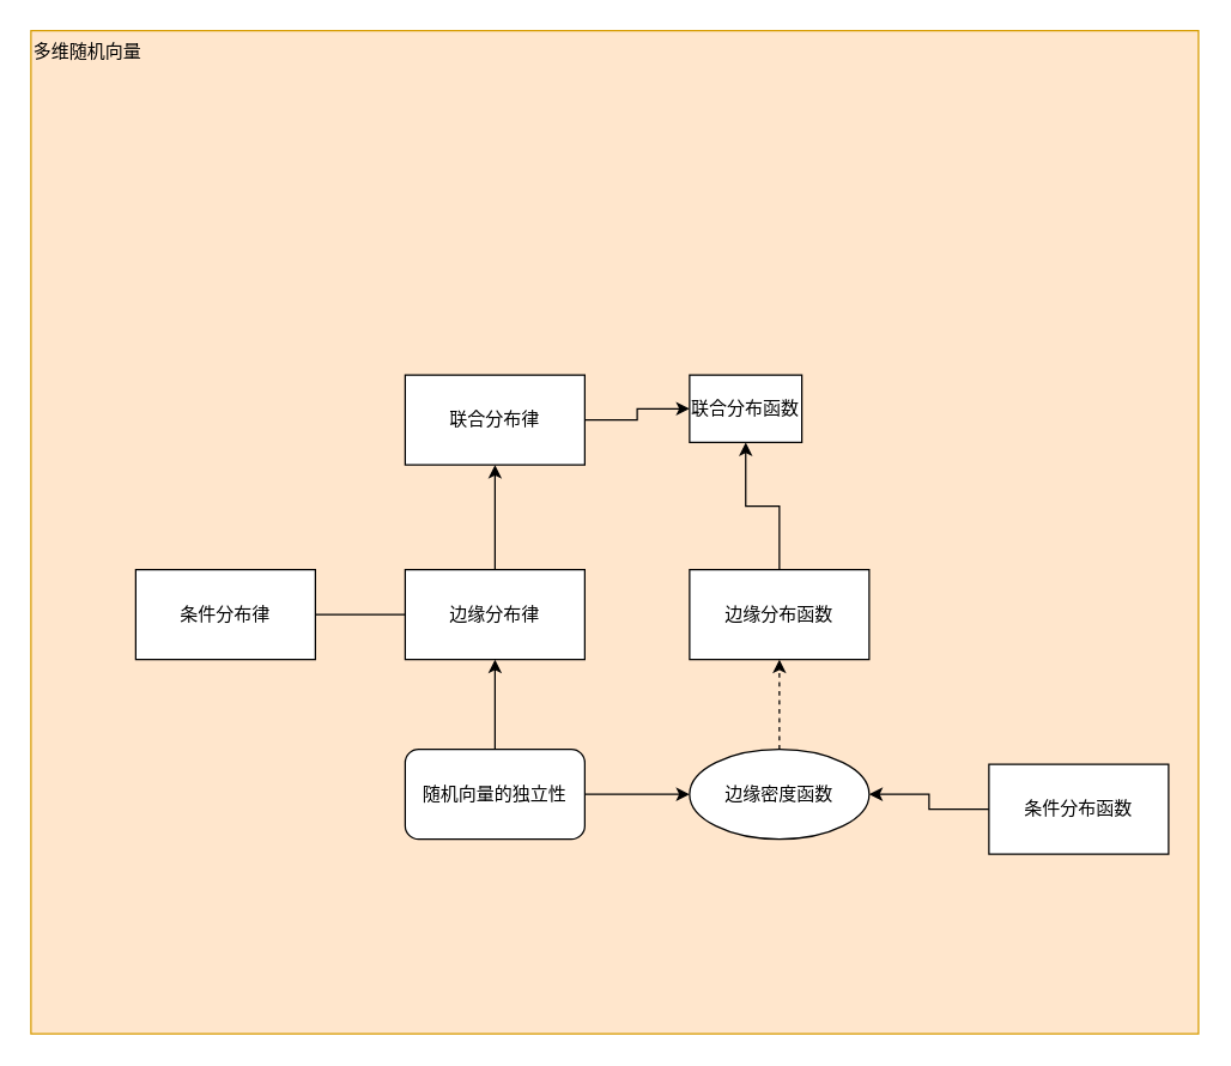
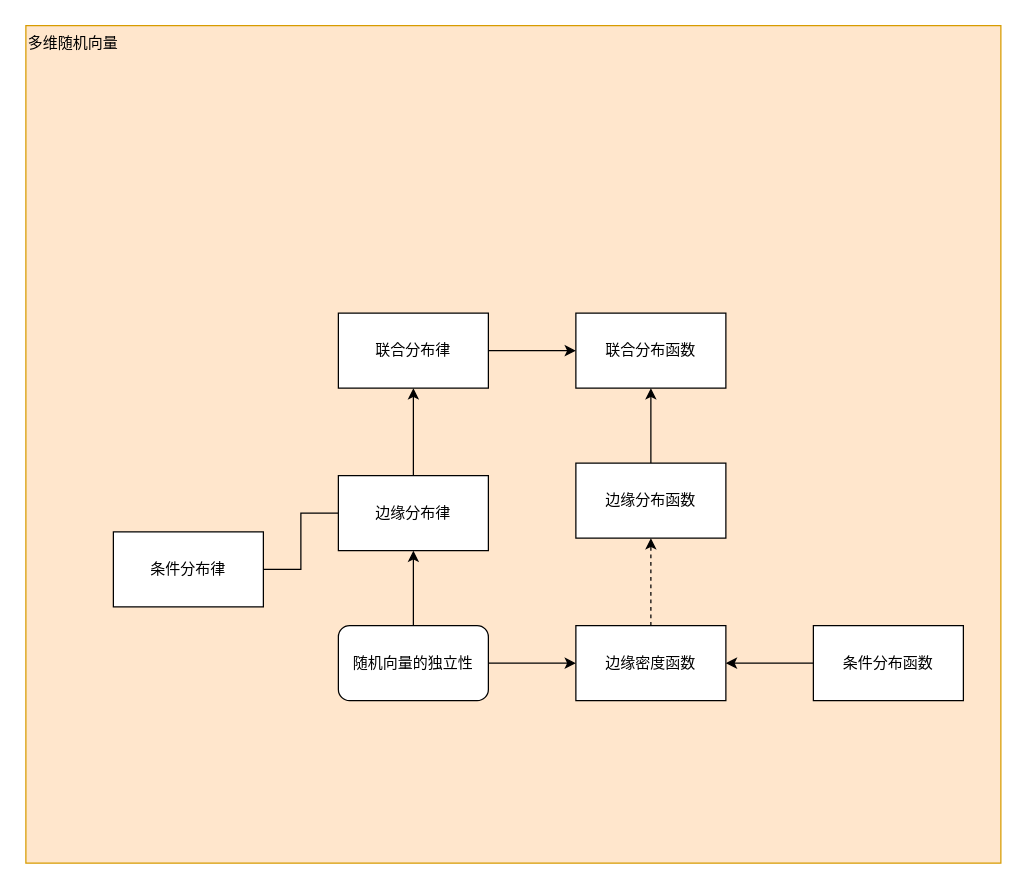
  <mxCell id="0" />
  <mxCell id="1" parent="0" />
  <mxCell id="2" value="多维随机向量" style="rounded=0;whiteSpace=wrap;html=1;fillColor=#ffe6cc;strokeColor=#d79b00;verticalAlign=top;align=left;" vertex="1" parent="1"><mxGeometry x="20" y="20" width="780" height="670" as="geometry" /></mxCell>
- <mxCell id="3" value="联合分布函数" style="rounded=0;whiteSpace=wrap;html=1;" vertex="1" parent="1"><mxGeometry x="460" y="250" width="75" height="45" as="geometry" /></mxCell>
+ <mxCell id="3" value="联合分布函数" style="rounded=0;whiteSpace=wrap;html=1;" vertex="1" parent="1"><mxGeometry x="460" y="250" width="120" height="60" as="geometry" /></mxCell>
  <mxCell id="4" style="edgeStyle=orthogonalEdgeStyle;rounded=0;orthogonalLoop=1;jettySize=auto;html=1;" edge="1" parent="1" source="5" target="3"><mxGeometry relative="1" as="geometry" /></mxCell>
- <mxCell id="5" value="边缘分布函数" style="rounded=0;whiteSpace=wrap;html=1;" vertex="1" parent="1"><mxGeometry x="460" y="380" width="120" height="60" as="geometry" /></mxCell>
+ <mxCell id="5" value="边缘分布函数" style="rounded=0;whiteSpace=wrap;html=1;" vertex="1" parent="1"><mxGeometry x="460" y="370" width="120" height="60" as="geometry" /></mxCell>
  <mxCell id="6" style="edgeStyle=orthogonalEdgeStyle;rounded=0;orthogonalLoop=1;jettySize=auto;html=1;dashed=1;" edge="1" parent="1" source="7" target="5"><mxGeometry relative="1" as="geometry" /></mxCell>
- <mxCell id="7" value="边缘密度函数" style="ellipse;whiteSpace=wrap;html=1;" vertex="1" parent="1"><mxGeometry x="460" y="500" width="120" height="60" as="geometry" /></mxCell>
+ <mxCell id="7" value="边缘密度函数" style="rounded=0;whiteSpace=wrap;html=1;" vertex="1" parent="1"><mxGeometry x="460" y="500" width="120" height="60" as="geometry" /></mxCell>
  <mxCell id="8" style="edgeStyle=orthogonalEdgeStyle;rounded=0;orthogonalLoop=1;jettySize=auto;html=1;" edge="1" parent="1" source="9" target="11"><mxGeometry relative="1" as="geometry" /></mxCell>
  <mxCell id="9" value="边缘分布律" style="rounded=0;whiteSpace=wrap;html=1;" vertex="1" parent="1"><mxGeometry x="270" y="380" width="120" height="60" as="geometry" /></mxCell>
  <mxCell id="10" style="edgeStyle=orthogonalEdgeStyle;rounded=0;orthogonalLoop=1;jettySize=auto;html=1;entryX=0;entryY=0.5;entryDx=0;entryDy=0;" edge="1" parent="1" source="11" target="3"><mxGeometry relative="1" as="geometry" /></mxCell>
  <mxCell id="11" value="联合分布律" style="rounded=0;whiteSpace=wrap;html=1;" vertex="1" parent="1"><mxGeometry x="270" y="250" width="120" height="60" as="geometry" /></mxCell>
  <mxCell id="12" style="edgeStyle=orthogonalEdgeStyle;rounded=0;orthogonalLoop=1;jettySize=auto;html=1;entryX=1;entryY=0.5;entryDx=0;entryDy=0;" edge="1" parent="1" source="13" target="7"><mxGeometry relative="1" as="geometry" /></mxCell>
- <mxCell id="13" value="条件分布函数" style="rounded=0;whiteSpace=wrap;html=1;" vertex="1" parent="1"><mxGeometry x="660" y="510" width="120" height="60" as="geometry" /></mxCell>
+ <mxCell id="13" value="条件分布函数" style="rounded=0;whiteSpace=wrap;html=1;" vertex="1" parent="1"><mxGeometry x="650" y="500" width="120" height="60" as="geometry" /></mxCell>
  <mxCell id="14" style="edgeStyle=orthogonalEdgeStyle;rounded=0;orthogonalLoop=1;jettySize=auto;html=1;endArrow=none;" edge="1" parent="1" source="15" target="9"><mxGeometry relative="1" as="geometry" /></mxCell>
- <mxCell id="15" value="条件分布律" style="rounded=0;whiteSpace=wrap;html=1;" vertex="1" parent="1"><mxGeometry x="90" y="380" width="120" height="60" as="geometry" /></mxCell>
+ <mxCell id="15" value="条件分布律" style="rounded=0;whiteSpace=wrap;html=1;" vertex="1" parent="1"><mxGeometry x="90" y="425" width="120" height="60" as="geometry" /></mxCell>
  <mxCell id="16" style="edgeStyle=orthogonalEdgeStyle;rounded=0;orthogonalLoop=1;jettySize=auto;html=1;" edge="1" parent="1" source="18" target="7"><mxGeometry relative="1" as="geometry" /></mxCell>
  <mxCell id="17" style="edgeStyle=orthogonalEdgeStyle;rounded=0;orthogonalLoop=1;jettySize=auto;html=1;" edge="1" parent="1" source="18" target="9"><mxGeometry relative="1" as="geometry" /></mxCell>
  <mxCell id="18" value="随机向量的独立性" style="rounded=1;whiteSpace=wrap;html=1;" vertex="1" parent="1"><mxGeometry x="270" y="500" width="120" height="60" as="geometry" /></mxCell>
